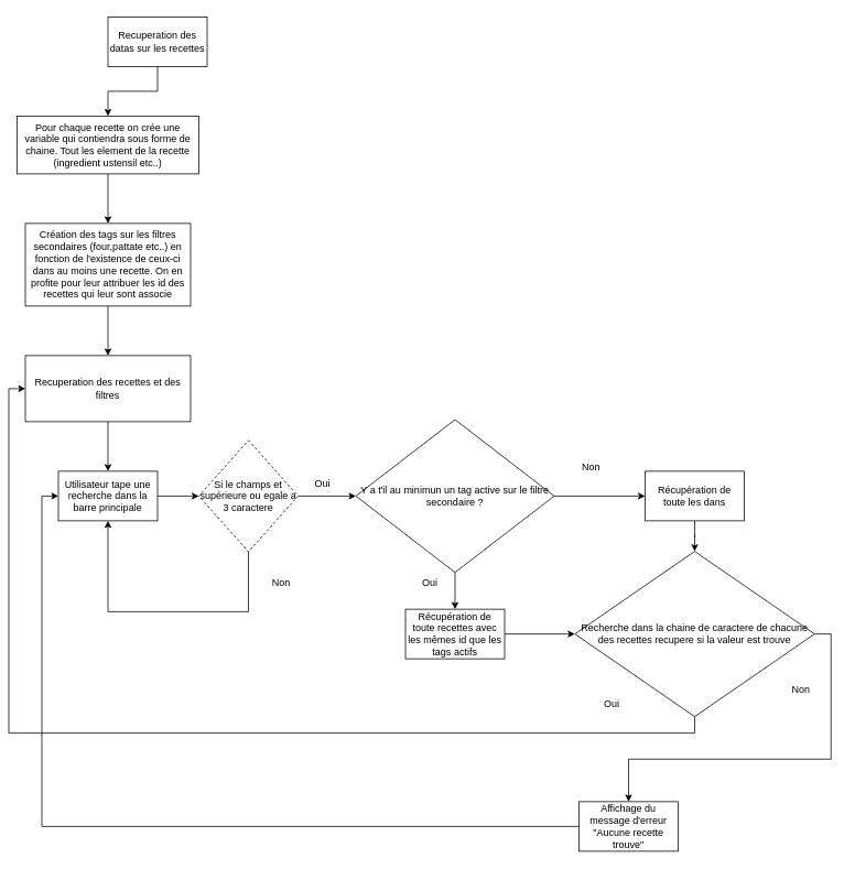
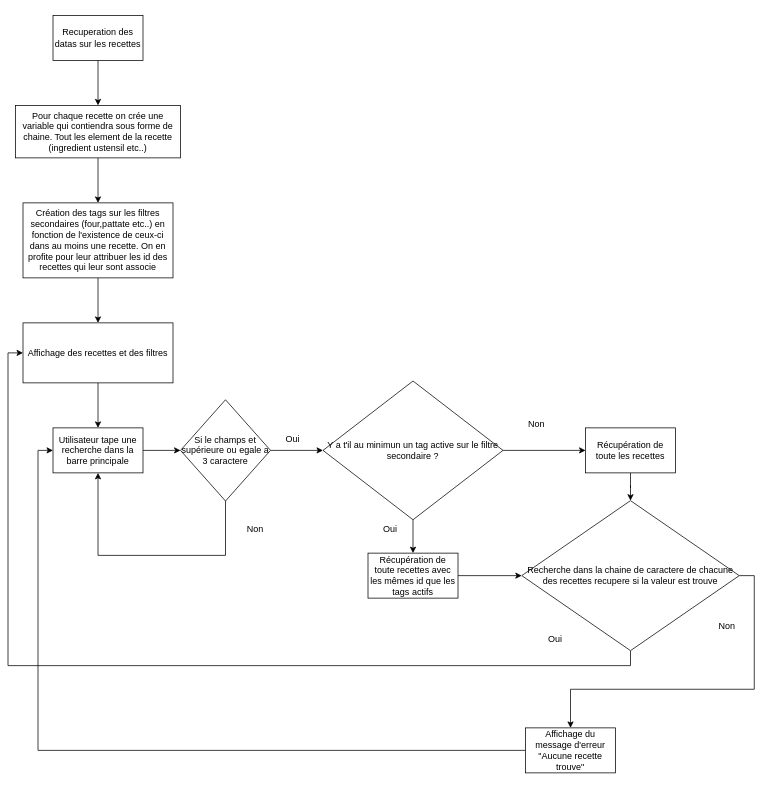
  <mxCell id="0" />
  <mxCell id="1" parent="0" />
  <mxCell id="2" style="edgeStyle=orthogonalEdgeStyle;rounded=0;orthogonalLoop=1;jettySize=auto;html=1;entryX=0.5;entryY=0;entryDx=0;entryDy=0;" edge="1" parent="1" source="3" target="5"><mxGeometry relative="1" as="geometry"><mxPoint x="130" y="120" as="targetPoint" /></mxGeometry></mxCell>
- <mxCell id="3" value="Recuperation des datas sur les recettes" style="rounded=0;whiteSpace=wrap;html=1;" vertex="1" parent="1"><mxGeometry x="130" y="20" width="120" height="60" as="geometry" /></mxCell>
+ <mxCell id="3" value="Recuperation des datas sur les recettes" style="rounded=0;whiteSpace=wrap;html=1;" vertex="1" parent="1"><mxGeometry x="70" y="20" width="120" height="60" as="geometry" /></mxCell>
  <mxCell id="4" style="edgeStyle=orthogonalEdgeStyle;rounded=0;orthogonalLoop=1;jettySize=auto;html=1;" edge="1" parent="1" source="5" target="7"><mxGeometry relative="1" as="geometry"><mxPoint x="130" y="260" as="targetPoint" /></mxGeometry></mxCell>
  <mxCell id="5" value="Pour chaque recette on crée une variable qui contiendra sous forme de chaine. Tout les element de la recette (ingredient ustensil etc..)" style="rounded=0;whiteSpace=wrap;html=1;" vertex="1" parent="1"><mxGeometry x="20" y="140" width="220" height="70" as="geometry" /></mxCell>
  <mxCell id="6" value="" style="edgeStyle=orthogonalEdgeStyle;rounded=0;orthogonalLoop=1;jettySize=auto;html=1;" edge="1" parent="1" source="7" target="9"><mxGeometry relative="1" as="geometry" /></mxCell>
  <mxCell id="7" value="Création des tags sur les filtres secondaires (four,pattate etc..) en fonction de l'existence de ceux-ci dans au moins une recette. On en profite pour leur attribuer les id des recettes qui leur sont associe" style="rounded=0;whiteSpace=wrap;html=1;" vertex="1" parent="1"><mxGeometry x="30" y="270" width="200" height="100" as="geometry" /></mxCell>
  <mxCell id="8" style="edgeStyle=orthogonalEdgeStyle;rounded=0;orthogonalLoop=1;jettySize=auto;html=1;" edge="1" parent="1" source="9" target="11"><mxGeometry relative="1" as="geometry"><mxPoint x="130" y="600" as="targetPoint" /></mxGeometry></mxCell>
- <mxCell id="9" value="Recuperation des recettes et des filtres" style="rounded=0;whiteSpace=wrap;html=1;" vertex="1" parent="1"><mxGeometry x="30" y="430" width="200" height="80" as="geometry" /></mxCell>
+ <mxCell id="9" value="Affichage des recettes et des filtres" style="rounded=0;whiteSpace=wrap;html=1;" vertex="1" parent="1"><mxGeometry x="30" y="430" width="200" height="80" as="geometry" /></mxCell>
  <mxCell id="10" style="edgeStyle=orthogonalEdgeStyle;rounded=0;orthogonalLoop=1;jettySize=auto;html=1;exitX=1;exitY=0.5;exitDx=0;exitDy=0;entryX=0;entryY=0.5;entryDx=0;entryDy=0;" edge="1" parent="1" source="11" target="14"><mxGeometry relative="1" as="geometry" /></mxCell>
  <mxCell id="11" value="Utilisateur tape une recherche dans la barre principale" style="rounded=0;whiteSpace=wrap;html=1;" vertex="1" parent="1"><mxGeometry x="70" y="570" width="120" height="60" as="geometry" /></mxCell>
  <mxCell id="12" style="edgeStyle=orthogonalEdgeStyle;rounded=0;orthogonalLoop=1;jettySize=auto;html=1;exitX=1;exitY=0.5;exitDx=0;exitDy=0;entryX=0;entryY=0.5;entryDx=0;entryDy=0;" edge="1" parent="1" source="14" target="17"><mxGeometry relative="1" as="geometry" /></mxCell>
  <mxCell id="13" style="edgeStyle=orthogonalEdgeStyle;rounded=0;orthogonalLoop=1;jettySize=auto;html=1;entryX=0.5;entryY=1;entryDx=0;entryDy=0;" edge="1" parent="1" source="14" target="11"><mxGeometry relative="1" as="geometry"><mxPoint x="300" y="750" as="targetPoint" /><Array as="points"><mxPoint x="300" y="740" /><mxPoint x="130" y="740" /></Array></mxGeometry></mxCell>
- <mxCell id="14" value="Si le champs et supérieure ou egale a 3 caractere" style="rhombus;whiteSpace=wrap;html=1;dashed=1;" vertex="1" parent="1"><mxGeometry x="240" y="532.5" width="120" height="135" as="geometry" /></mxCell>
+ <mxCell id="14" value="Si le champs et supérieure ou egale a 3 caractere" style="rhombus;whiteSpace=wrap;html=1;" vertex="1" parent="1"><mxGeometry x="240" y="532.5" width="120" height="135" as="geometry" /></mxCell>
  <mxCell id="15" style="edgeStyle=orthogonalEdgeStyle;rounded=0;orthogonalLoop=1;jettySize=auto;html=1;" edge="1" parent="1" source="17" target="19"><mxGeometry relative="1" as="geometry"><mxPoint x="640" y="600" as="targetPoint" /></mxGeometry></mxCell>
  <mxCell id="16" style="edgeStyle=orthogonalEdgeStyle;rounded=0;orthogonalLoop=1;jettySize=auto;html=1;" edge="1" parent="1" source="17" target="22"><mxGeometry relative="1" as="geometry"><mxPoint x="410" y="770" as="targetPoint" /></mxGeometry></mxCell>
  <mxCell id="17" value="Y a t'il au minimun un tag active sur le filtre secondaire ?" style="rhombus;whiteSpace=wrap;html=1;" vertex="1" parent="1"><mxGeometry x="430" y="507.5" width="240" height="185" as="geometry" /></mxCell>
  <mxCell id="18" style="edgeStyle=orthogonalEdgeStyle;rounded=0;orthogonalLoop=1;jettySize=auto;html=1;entryX=0.5;entryY=0;entryDx=0;entryDy=0;" edge="1" parent="1" source="19" target="25"><mxGeometry relative="1" as="geometry"><mxPoint x="680" y="722" as="targetPoint" /></mxGeometry></mxCell>
- <mxCell id="19" value="Récupération de toute les dans" style="rounded=0;whiteSpace=wrap;html=1;" vertex="1" parent="1"><mxGeometry x="780" y="570" width="120" height="60" as="geometry" /></mxCell>
+ <mxCell id="19" value="Récupération de toute les recettes" style="rounded=0;whiteSpace=wrap;html=1;" vertex="1" parent="1"><mxGeometry x="780" y="570" width="120" height="60" as="geometry" /></mxCell>
  <mxCell id="20" value="Non" style="text;html=1;strokeColor=none;fillColor=none;align=center;verticalAlign=middle;whiteSpace=wrap;rounded=0;" vertex="1" parent="1"><mxGeometry x="685" y="550" width="60" height="30" as="geometry" /></mxCell>
  <mxCell id="21" style="edgeStyle=orthogonalEdgeStyle;rounded=0;orthogonalLoop=1;jettySize=auto;html=1;entryX=0;entryY=0.5;entryDx=0;entryDy=0;" edge="1" parent="1" source="22" target="25"><mxGeometry relative="1" as="geometry"><mxPoint x="620" y="766" as="targetPoint" /></mxGeometry></mxCell>
  <mxCell id="22" value="Récupération de toute recettes avec les mêmes id que les tags actifs" style="rounded=0;whiteSpace=wrap;html=1;" vertex="1" parent="1"><mxGeometry x="490" y="737" width="120" height="60" as="geometry" /></mxCell>
  <mxCell id="23" style="edgeStyle=orthogonalEdgeStyle;rounded=0;orthogonalLoop=1;jettySize=auto;html=1;entryX=0;entryY=0.5;entryDx=0;entryDy=0;exitX=0.5;exitY=1;exitDx=0;exitDy=0;" edge="1" parent="1" source="25" target="9"><mxGeometry relative="1" as="geometry" /></mxCell>
  <mxCell id="24" style="edgeStyle=orthogonalEdgeStyle;rounded=0;orthogonalLoop=1;jettySize=auto;html=1;exitX=1;exitY=0.5;exitDx=0;exitDy=0;" edge="1" parent="1" source="25" target="30"><mxGeometry relative="1" as="geometry"><mxPoint x="1040" y="1030" as="targetPoint" /></mxGeometry></mxCell>
  <mxCell id="25" value="Recherche dans la chaine de caractere de chacune des recettes recupere si la valeur est trouve" style="rhombus;whiteSpace=wrap;html=1;" vertex="1" parent="1"><mxGeometry x="695" y="667" width="290" height="200" as="geometry" /></mxCell>
  <mxCell id="26" value="Oui" style="text;html=1;strokeColor=none;fillColor=none;align=center;verticalAlign=middle;whiteSpace=wrap;rounded=0;" vertex="1" parent="1"><mxGeometry x="360" y="570" width="60" height="30" as="geometry" /></mxCell>
  <mxCell id="27" value="Non" style="text;html=1;strokeColor=none;fillColor=none;align=center;verticalAlign=middle;whiteSpace=wrap;rounded=0;" vertex="1" parent="1"><mxGeometry x="310" y="690" width="60" height="30" as="geometry" /></mxCell>
  <mxCell id="28" value="Oui" style="text;html=1;strokeColor=none;fillColor=none;align=center;verticalAlign=middle;whiteSpace=wrap;rounded=0;" vertex="1" parent="1"><mxGeometry x="710" y="837" width="60" height="30" as="geometry" /></mxCell>
  <mxCell id="29" style="edgeStyle=orthogonalEdgeStyle;rounded=0;orthogonalLoop=1;jettySize=auto;html=1;entryX=0;entryY=0.5;entryDx=0;entryDy=0;" edge="1" parent="1" source="30" target="11"><mxGeometry relative="1" as="geometry" /></mxCell>
  <mxCell id="30" value="Affichage du message d'erreur &quot;Aucune recette trouve&quot;" style="rounded=0;whiteSpace=wrap;html=1;" vertex="1" parent="1"><mxGeometry x="700" y="970" width="120" height="60" as="geometry" /></mxCell>
  <mxCell id="31" value="Non" style="text;html=1;strokeColor=none;fillColor=none;align=center;verticalAlign=middle;whiteSpace=wrap;rounded=0;" vertex="1" parent="1"><mxGeometry x="939" y="820" width="60" height="30" as="geometry" /></mxCell>
  <mxCell id="32" value="Oui" style="text;html=1;strokeColor=none;fillColor=none;align=center;verticalAlign=middle;whiteSpace=wrap;rounded=0;" vertex="1" parent="1"><mxGeometry x="490" y="690" width="60" height="30" as="geometry" /></mxCell>
